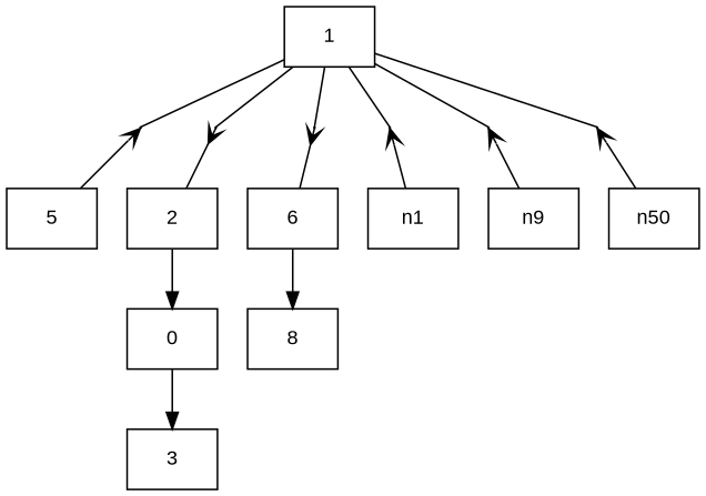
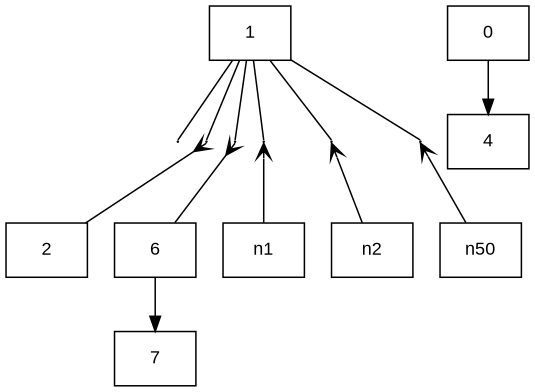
  digraph {
    splines=line
    node [fontname=Arial fontsize=12 shape=box]
    edge [arrowhead=none headport="p:n" tailport="p:s"]
    n1 [label=1]
    n1t5 [shape=point width=0.01]
    n1t3 [shape=point width=0.01]
    n1t6 [shape=point width=0.01]
    n1t8 [shape=point width=0.01]
    n1t9 [shape=point width=0.01]
    n1t10 [shape=point width=0.01]
-   n5 [label=5]
    n2 [label=2]
    n6 [label=6]
    n8 [label=n1]
-   n9
+   n9 [label=n2]
    n10 [label=n50]
    n3 [label=0]
-   n4 [label=3]
-   n7 [label=8]
+   n4 [label=4]
+   n7 [label=7]
    n1 -> n1t5
    n1 -> n1t3
    n1 -> n1t6
    n1 -> n1t8
    n1 -> n1t9
    n1 -> n1t10
-   n1t5 -> n5 [arrowtail=vee dir=back arrowhead=""]
    n1t3 -> n2 [arrowtail=crow dir=both]
    n1t6 -> n6 [arrowtail=crow dir=both]
    n1t8 -> n8 [arrowtail=vee dir=back arrowhead=""]
    n1t9 -> n9 [arrowtail=vee dir=back arrowhead=""]
    n1t10 -> n10 [arrowtail=vee dir=back arrowhead=""]
-   n2 -> n3 [arrowhead=""]
    n6 -> n7 [arrowhead=""]
    n3 -> n4 [arrowhead=""]
  }
